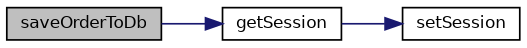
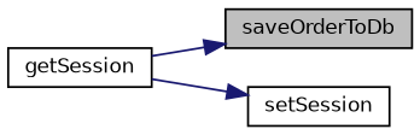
  digraph {
    rankdir=LR
    node [color=black fillcolor=white fontname=Helvetica fontsize=10 shape=record style=filled]
    edge [color=midnightblue fontname=Helvetica fontsize=10 labelfontname=Helvetica labelfontsize=10 style=solid]
    n1 [fillcolor=grey75 fontcolor=black height=0.2 label=saveOrderToDb width=0.4]
    n2 [height=0.2 label=getSession width=0.4]
    n3 [height=0.2 label=setSession width=0.4]
-   n1 -> n2
+   n2 -> n1
    n2 -> n3
  }
